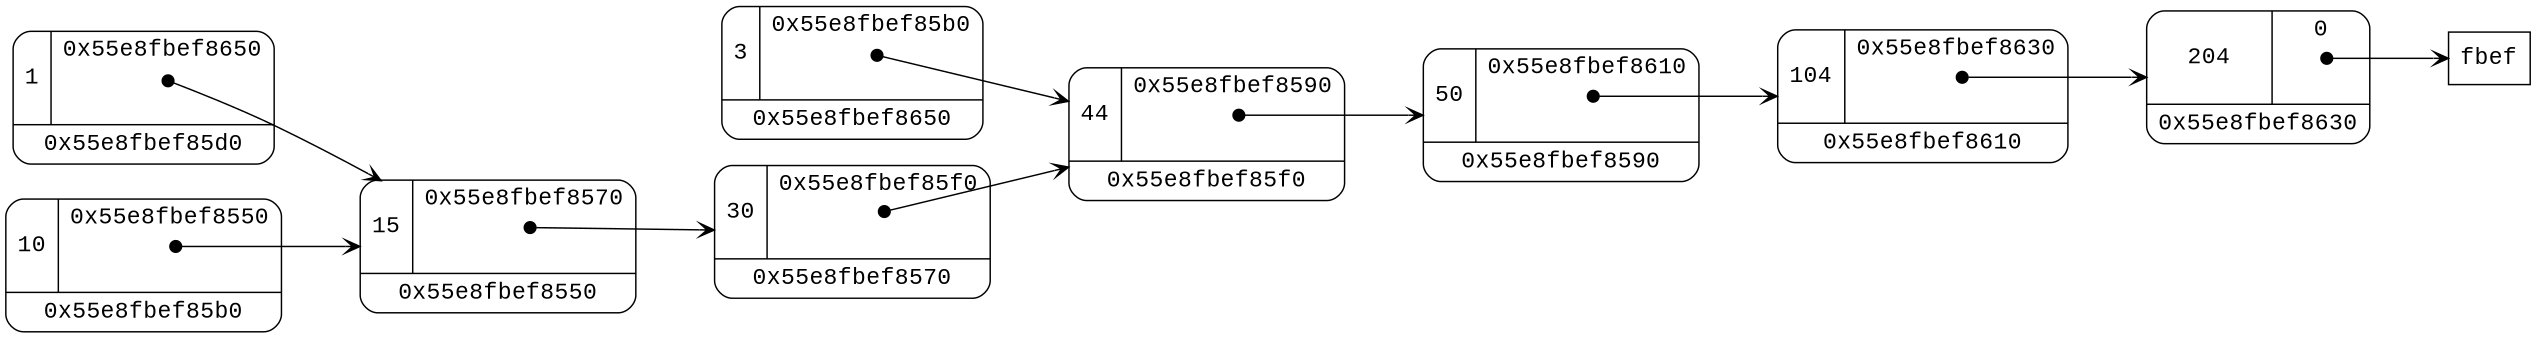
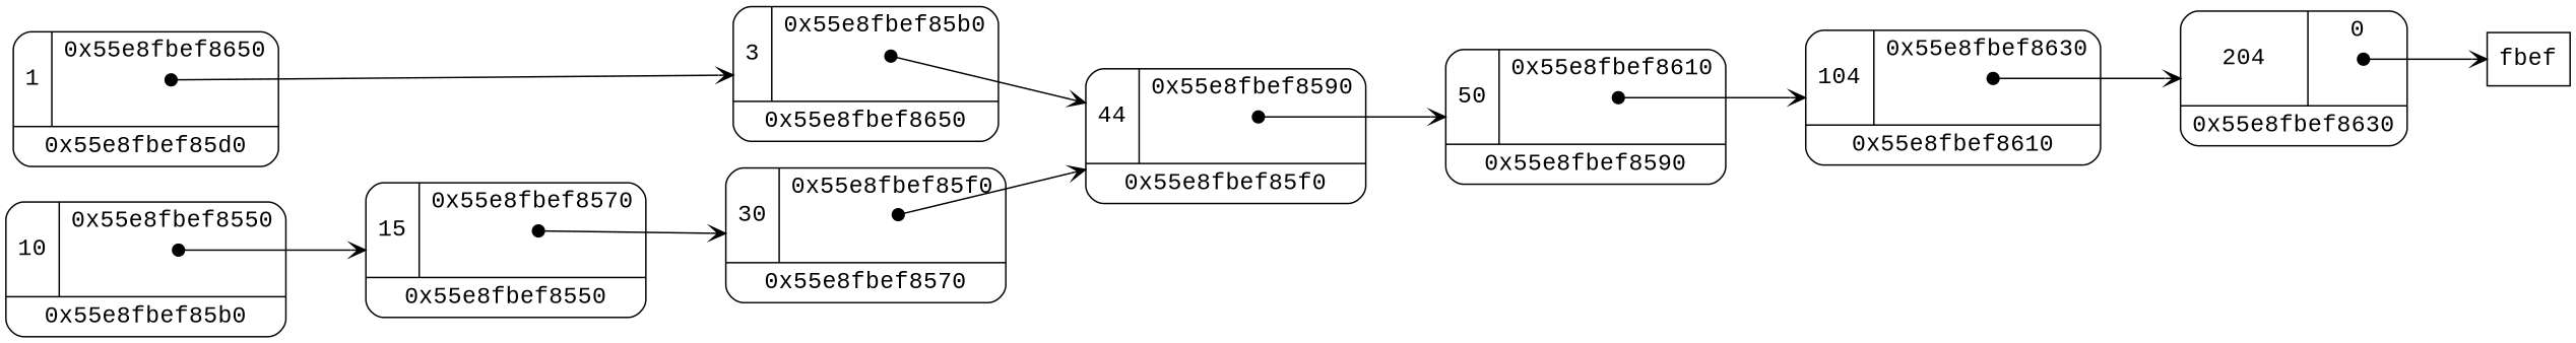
  digraph {
    fontname="Liberation Mono"
    rankdir=LR
    ranksep=.75
    node [fontname="Liberation Mono" fontsize=16 shape=Mrecord]
    edge [arrowhead=vee arrowtail=dot dir=both fontname="Liberation Mono" tailclip=false tailport="ref:c"]
    n1 [height=0.015 label="{ {<data> 1 } | <ref> 0x55e8fbef8650\n\n\n} | <actual> 0x55e8fbef85d0 " width=0.03]
    n2 [height=0.015 label="{ {<data> 3 } | <ref> 0x55e8fbef85b0\n\n\n} | <actual> 0x55e8fbef8650 " width=0.03]
    n3 [height=0.015 label="{ {<data> 44 } | <ref> 0x55e8fbef8590\n\n\n} | <actual> 0x55e8fbef85f0 " width=0.03]
    n4 [height=0.015 label="{ {<data> 10 } | <ref> 0x55e8fbef8550\n\n\n} | <actual> 0x55e8fbef85b0 " width=0.03]
    n5 [height=0.015 label="{ {<data> 15 } | <ref> 0x55e8fbef8570\n\n\n} | <actual> 0x55e8fbef8550 " width=0.03]
    n6 [height=0.015 label="{ {<data> 30 } | <ref> 0x55e8fbef85f0\n\n\n} | <actual> 0x55e8fbef8570 " width=0.03]
    n7 [height=0.015 label="{ {<data> 50 } | <ref> 0x55e8fbef8610\n\n\n} | <actual> 0x55e8fbef8590 " width=0.03]
    n8 [height=0.015 label="{ {<data> 104 } | <ref> 0x55e8fbef8630\n\n\n} | <actual> 0x55e8fbef8610 " width=0.03]
    n9 [height=0.015 label="{ {<data> 204 } | <ref> 0\n\n\n} | <actual> 0x55e8fbef8630 " width=0.03]
    n10 [label=fbef shape=box]
-   n1 -> n5
+   n1 -> n2
    n2 -> n3
    n3 -> n7
    n4 -> n5
    n5 -> n6
    n6 -> n3
    n7 -> n8
    n8 -> n9
    n9 -> n10
  }
